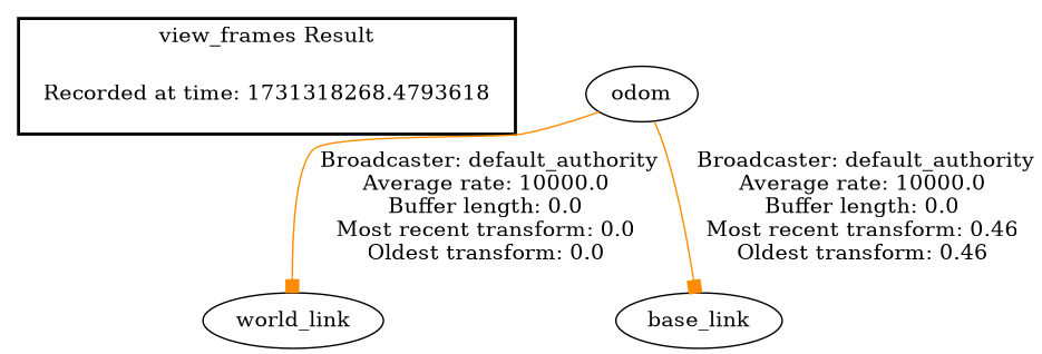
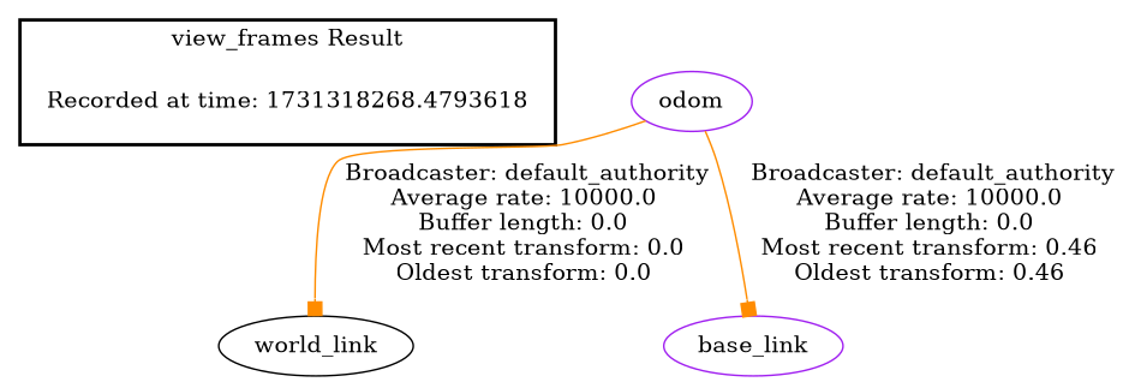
  digraph {
    node [color=purple]
    edge [arrowhead=box color=darkorange]
    "Recorded at time: 1731318268.4793618" [shape=plaintext]
    world_link [color=black]
-   odom [color=black]
-   base_link [color=black]
+   odom
+   base_link
    subgraph cluster_1 {
      color=black
      label="view_frames Result"
      style=bold
      "Recorded at time: 1731318268.4793618"
    }
    "Recorded at time: 1731318268.4793618" -> world_link [style=invis arrowhead="" color=""]
    odom -> world_link [label=" Broadcaster: default_authority\nAverage rate: 10000.0\nBuffer length: 0.0\nMost recent transform: 0.0\nOldest transform: 0.0\n"]
    odom -> base_link [label=" Broadcaster: default_authority\nAverage rate: 10000.0\nBuffer length: 0.0\nMost recent transform: 0.46\nOldest transform: 0.46\n"]
  }
